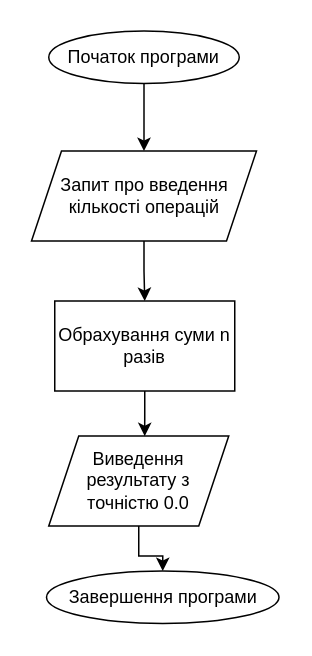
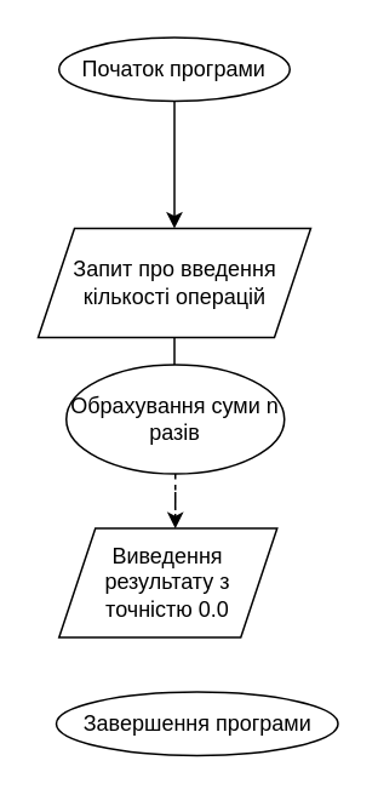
  <mxCell id="0" />
  <mxCell id="1" parent="0" />
  <mxCell id="2" style="edgeStyle=orthogonalEdgeStyle;rounded=0;orthogonalLoop=1;jettySize=auto;html=1;entryX=0.5;entryY=0;entryDx=0;entryDy=0;" edge="1" parent="1" source="3" target="5"><mxGeometry relative="1" as="geometry" /></mxCell>
  <mxCell id="3" value="Початок програми" style="ellipse;whiteSpace=wrap;html=1;" vertex="1" parent="1"><mxGeometry x="32" y="20" width="127" height="35" as="geometry" /></mxCell>
  <mxCell id="4" style="edgeStyle=orthogonalEdgeStyle;rounded=0;orthogonalLoop=1;jettySize=auto;html=1;entryX=0.5;entryY=0;entryDx=0;entryDy=0;" edge="1" parent="1" source="5" target="6"><mxGeometry relative="1" as="geometry" /></mxCell>
- <mxCell id="5" value="Запит про введення кількості операцій" style="shape=parallelogram;perimeter=parallelogramPerimeter;whiteSpace=wrap;html=1;fixedSize=1;" vertex="1" parent="1"><mxGeometry x="20.5" y="100" width="150" height="60" as="geometry" /></mxCell>
- <mxCell id="6" value="Обрахування суми n разів" style="rounded=0;whiteSpace=wrap;html=1;" vertex="1" parent="1"><mxGeometry x="36" y="200" width="120" height="60" as="geometry" /></mxCell>
- <mxCell id="7" style="edgeStyle=orthogonalEdgeStyle;rounded=0;orthogonalLoop=1;jettySize=auto;html=1;entryX=0.5;entryY=0;entryDx=0;entryDy=0;" edge="1" parent="1" source="8" target="9"><mxGeometry relative="1" as="geometry" /></mxCell>
+ <mxCell id="5" value="Запит про введення кількості операцій" style="shape=parallelogram;perimeter=parallelogramPerimeter;whiteSpace=wrap;html=1;fixedSize=1;" vertex="1" parent="1"><mxGeometry x="20.5" y="125" width="150" height="60" as="geometry" /></mxCell>
+ <mxCell id="6" value="Обрахування суми n разів" style="ellipse;whiteSpace=wrap;html=1;" vertex="1" parent="1"><mxGeometry x="36" y="200" width="120" height="60" as="geometry" /></mxCell>
  <mxCell id="8" value="Виведення результату з точністю 0.0" style="shape=parallelogram;perimeter=parallelogramPerimeter;whiteSpace=wrap;html=1;fixedSize=1;" vertex="1" parent="1"><mxGeometry x="32" y="290" width="120" height="60" as="geometry" /></mxCell>
  <mxCell id="9" value="Завершення програми" style="ellipse;whiteSpace=wrap;html=1;" vertex="1" parent="1"><mxGeometry x="30.5" y="380" width="155" height="35" as="geometry" /></mxCell>
- <mxCell id="10" style="edgeStyle=orthogonalEdgeStyle;rounded=0;orthogonalLoop=1;jettySize=auto;html=1;entryX=0.533;entryY=0.002;entryDx=0;entryDy=0;entryPerimeter=0;" edge="1" parent="1" source="6" target="8"><mxGeometry relative="1" as="geometry" /></mxCell>
+ <mxCell id="10" style="edgeStyle=orthogonalEdgeStyle;rounded=0;orthogonalLoop=1;jettySize=auto;html=1;entryX=0.533;entryY=0.002;entryDx=0;entryDy=0;entryPerimeter=0;dashed=1;" edge="1" parent="1" source="6" target="8"><mxGeometry relative="1" as="geometry" /></mxCell>
